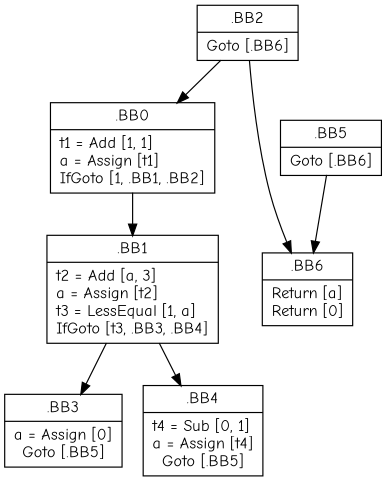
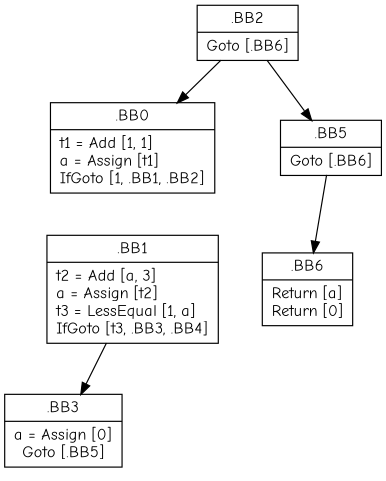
  digraph {
    fontname="Comic Neue"
    rankdir=TD
    node [fontname="Comic Neue" shape=record]
    edge [fontname="Comic Neue"]
    n1 [label="{ .BB0 | t1 = Add [1, 1]\la = Assign [t1]\lIfGoto [1, .BB1, .BB2]}"]
    n2 [label="{ .BB1 | t2 = Add [a, 3]\la = Assign [t2]\lt3 = LessEqual [1, a]\lIfGoto [t3, .BB3, .BB4]}"]
    n3 [label="{ .BB3 | a = Assign [0]\lGoto [.BB5]}"]
-   n4 [label="{ .BB4 | t4 = Sub [0, 1]\la = Assign [t4]\lGoto [.BB5]}"]
    n5 [label="{ .BB2 | Goto [.BB6]}"]
    n6 [label="{ .BB6 | Return [a]\lReturn [0]}"]
    n7 [label="{ .BB5 | Goto [.BB6]}"]
-   n1 -> n2
    n2 -> n3
-   n2 -> n4
    n5 -> n1
-   n5 -> n6
+   n5 -> n7
    n7 -> n6
  }
